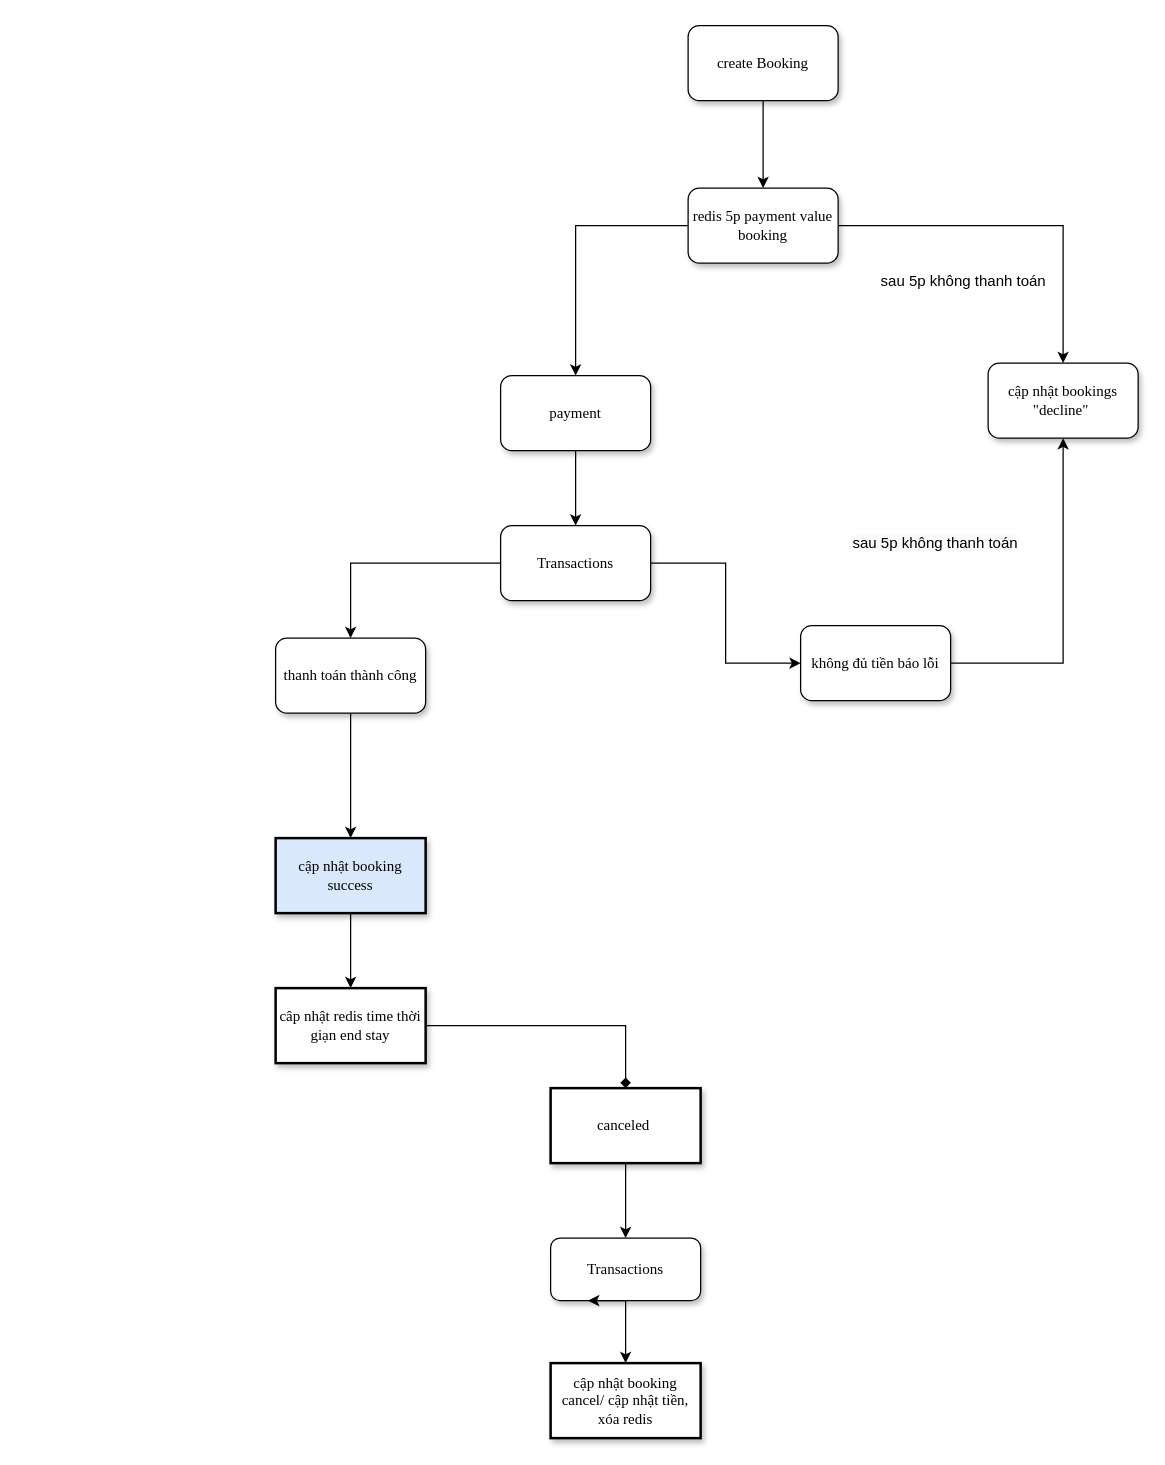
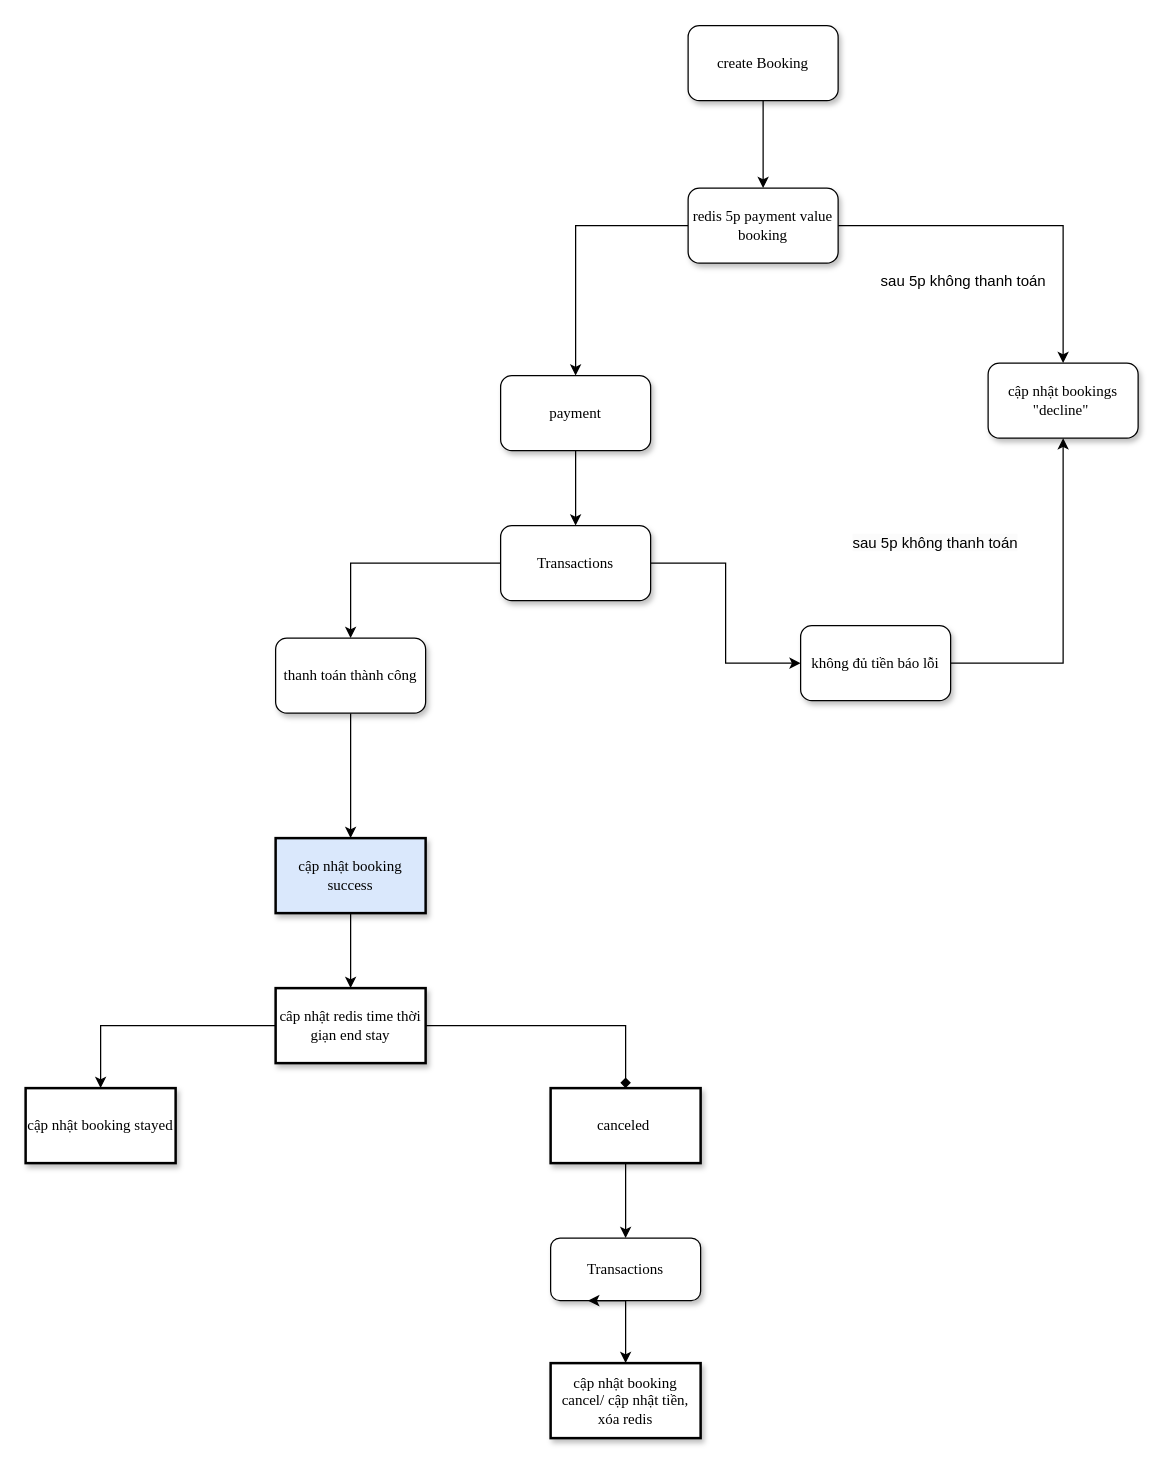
  <mxCell id="0" />
  <mxCell id="1" parent="0" />
  <mxCell id="2" style="edgeStyle=orthogonalEdgeStyle;rounded=0;orthogonalLoop=1;jettySize=auto;html=1;entryX=0.5;entryY=0;entryDx=0;entryDy=0;" edge="1" parent="1" source="3" target="6"><mxGeometry relative="1" as="geometry" /></mxCell>
  <mxCell id="3" value="create Booking" style="whiteSpace=wrap;html=1;rounded=1;shadow=1;labelBackgroundColor=none;strokeWidth=1;fontFamily=Verdana;fontSize=12;align=center;" parent="1" vertex="1"><mxGeometry x="550" y="20" width="120" height="60" as="geometry" /></mxCell>
  <mxCell id="4" style="edgeStyle=orthogonalEdgeStyle;rounded=0;orthogonalLoop=1;jettySize=auto;html=1;entryX=0.5;entryY=0;entryDx=0;entryDy=0;" edge="1" parent="1" source="6" target="9"><mxGeometry relative="1" as="geometry" /></mxCell>
  <mxCell id="5" style="edgeStyle=orthogonalEdgeStyle;rounded=0;orthogonalLoop=1;jettySize=auto;html=1;entryX=0.5;entryY=0;entryDx=0;entryDy=0;" edge="1" parent="1" source="6" target="8"><mxGeometry relative="1" as="geometry" /></mxCell>
  <mxCell id="6" value="redis 5p payment value booking" style="whiteSpace=wrap;html=1;rounded=1;shadow=1;labelBackgroundColor=none;strokeWidth=1;fontFamily=Verdana;fontSize=12;align=center;" parent="1" vertex="1"><mxGeometry x="550" y="150" width="120" height="60" as="geometry" /></mxCell>
  <mxCell id="7" style="edgeStyle=orthogonalEdgeStyle;rounded=0;orthogonalLoop=1;jettySize=auto;html=1;entryX=0.5;entryY=0;entryDx=0;entryDy=0;" edge="1" parent="1" source="8" target="14"><mxGeometry relative="1" as="geometry" /></mxCell>
  <mxCell id="8" value="&lt;span&gt;payment&lt;/span&gt;" style="whiteSpace=wrap;html=1;rounded=1;shadow=1;labelBackgroundColor=none;strokeWidth=1;fontFamily=Verdana;fontSize=12;align=center;" parent="1" vertex="1"><mxGeometry x="400" y="300" width="120" height="60" as="geometry" /></mxCell>
  <mxCell id="9" value="cập nhật bookings&lt;br&gt;&quot;decline&quot;&amp;nbsp;" style="whiteSpace=wrap;html=1;rounded=1;shadow=1;labelBackgroundColor=none;strokeWidth=1;fontFamily=Verdana;fontSize=12;align=center;" parent="1" vertex="1"><mxGeometry x="790" y="290" width="120" height="60" as="geometry" /></mxCell>
  <mxCell id="10" style="edgeStyle=orthogonalEdgeStyle;rounded=0;orthogonalLoop=1;jettySize=auto;html=1;entryX=0.5;entryY=0;entryDx=0;entryDy=0;" edge="1" parent="1" source="11" target="16"><mxGeometry relative="1" as="geometry" /></mxCell>
  <mxCell id="11" value="&lt;span&gt;thanh toán thành công&lt;/span&gt;" style="whiteSpace=wrap;html=1;rounded=1;shadow=1;labelBackgroundColor=none;strokeWidth=1;fontFamily=Verdana;fontSize=12;align=center;" parent="1" vertex="1"><mxGeometry x="220" y="510" width="120" height="60" as="geometry" /></mxCell>
  <mxCell id="12" style="edgeStyle=orthogonalEdgeStyle;rounded=0;orthogonalLoop=1;jettySize=auto;html=1;entryX=0;entryY=0.5;entryDx=0;entryDy=0;" edge="1" parent="1" source="14" target="19"><mxGeometry relative="1" as="geometry"><mxPoint x="780" y="490" as="targetPoint" /></mxGeometry></mxCell>
  <mxCell id="13" style="edgeStyle=orthogonalEdgeStyle;rounded=0;orthogonalLoop=1;jettySize=auto;html=1;entryX=0.5;entryY=0;entryDx=0;entryDy=0;" edge="1" parent="1" source="14" target="11"><mxGeometry relative="1" as="geometry" /></mxCell>
  <mxCell id="14" value="Transactions" style="whiteSpace=wrap;html=1;rounded=1;shadow=1;labelBackgroundColor=none;strokeWidth=1;fontFamily=Verdana;fontSize=12;align=center;" parent="1" vertex="1"><mxGeometry x="400" y="420" width="120" height="60" as="geometry" /></mxCell>
  <mxCell id="15" style="edgeStyle=orthogonalEdgeStyle;rounded=0;orthogonalLoop=1;jettySize=auto;html=1;" edge="1" parent="1" source="16" target="23"><mxGeometry relative="1" as="geometry" /></mxCell>
  <mxCell id="16" value="cập nhật booking success" style="whiteSpace=wrap;html=1;rounded=0;shadow=1;labelBackgroundColor=none;strokeWidth=2;fontFamily=Verdana;fontSize=12;align=center;fillColor=#dae8fc;" parent="1" vertex="1"><mxGeometry x="220" y="670" width="120" height="60" as="geometry" /></mxCell>
  <mxCell id="17" value="sau 5p không thanh toán" style="text;html=1;align=center;verticalAlign=middle;resizable=0;points=[];autosize=1;strokeColor=none;fillColor=none;" vertex="1" parent="1"><mxGeometry x="690" y="210" width="160" height="30" as="geometry" /></mxCell>
  <mxCell id="18" style="edgeStyle=orthogonalEdgeStyle;rounded=0;orthogonalLoop=1;jettySize=auto;html=1;entryX=0.5;entryY=1;entryDx=0;entryDy=0;" edge="1" parent="1" source="19" target="9"><mxGeometry relative="1" as="geometry" /></mxCell>
  <mxCell id="19" value="không đủ tiền báo lỗi" style="whiteSpace=wrap;html=1;rounded=1;shadow=1;labelBackgroundColor=none;strokeWidth=1;fontFamily=Verdana;fontSize=12;align=center;" vertex="1" parent="1"><mxGeometry x="640" y="500" width="120" height="60" as="geometry" /></mxCell>
  <mxCell id="20" value="&lt;span style=&quot;color: rgb(0, 0, 0); font-family: Helvetica; font-size: 12px; font-style: normal; font-variant-ligatures: normal; font-variant-caps: normal; font-weight: 400; letter-spacing: normal; orphans: 2; text-align: center; text-indent: 0px; text-transform: none; widows: 2; word-spacing: 0px; -webkit-text-stroke-width: 0px; background-color: rgb(251, 251, 251); text-decoration-thickness: initial; text-decoration-style: initial; text-decoration-color: initial; float: none; display: inline !important;&quot;&gt;sau 5p không thanh toán&lt;/span&gt;" style="text;whiteSpace=wrap;html=1;" vertex="1" parent="1"><mxGeometry x="680" y="420" width="170" height="40" as="geometry" /></mxCell>
  <mxCell id="21" style="edgeStyle=orthogonalEdgeStyle;rounded=0;orthogonalLoop=1;jettySize=auto;html=1;entryX=0.5;entryY=0;entryDx=0;entryDy=0;endArrow=diamond;" edge="1" parent="1" source="23" target="25"><mxGeometry relative="1" as="geometry"><mxPoint x="540" y="770" as="targetPoint" /></mxGeometry></mxCell>
+ <mxCell id="22" style="edgeStyle=orthogonalEdgeStyle;rounded=0;orthogonalLoop=1;jettySize=auto;html=1;entryX=0.5;entryY=0;entryDx=0;entryDy=0;" edge="1" parent="1" source="23" target="29"><mxGeometry relative="1" as="geometry"><mxPoint x="120" y="720" as="targetPoint" /></mxGeometry></mxCell>
  <mxCell id="23" value="câp nhật redis time thời giạn end stay" style="whiteSpace=wrap;html=1;rounded=0;shadow=1;labelBackgroundColor=none;strokeWidth=2;fontFamily=Verdana;fontSize=12;align=center;" vertex="1" parent="1"><mxGeometry x="220" y="790" width="120" height="60" as="geometry" /></mxCell>
  <mxCell id="24" style="edgeStyle=orthogonalEdgeStyle;rounded=0;orthogonalLoop=1;jettySize=auto;html=1;" edge="1" parent="1" source="25" target="28"><mxGeometry relative="1" as="geometry" /></mxCell>
  <mxCell id="25" value="canceled&amp;nbsp;" style="whiteSpace=wrap;html=1;rounded=0;shadow=1;labelBackgroundColor=none;strokeWidth=2;fontFamily=Verdana;fontSize=12;align=center;" vertex="1" parent="1"><mxGeometry x="440" y="870" width="120" height="60" as="geometry" /></mxCell>
  <mxCell id="26" value="cập nhật booking cancel/ cập nhật tiền, xóa redis" style="whiteSpace=wrap;html=1;rounded=0;shadow=1;labelBackgroundColor=none;strokeWidth=2;fontFamily=Verdana;fontSize=12;align=center;" vertex="1" parent="1"><mxGeometry x="440" y="1090" width="120" height="60" as="geometry" /></mxCell>
  <mxCell id="27" style="edgeStyle=orthogonalEdgeStyle;rounded=0;orthogonalLoop=1;jettySize=auto;html=1;entryX=0.5;entryY=0;entryDx=0;entryDy=0;" edge="1" parent="1" source="28" target="26"><mxGeometry relative="1" as="geometry" /></mxCell>
  <mxCell id="28" value="Transactions" style="whiteSpace=wrap;html=1;rounded=1;shadow=1;labelBackgroundColor=none;strokeWidth=1;fontFamily=Verdana;fontSize=12;align=center;" vertex="1" parent="1"><mxGeometry x="440" y="990" width="120" height="50" as="geometry" /></mxCell>
+ <mxCell id="29" value="cập nhật booking stayed" style="whiteSpace=wrap;html=1;rounded=0;shadow=1;labelBackgroundColor=none;strokeWidth=2;fontFamily=Verdana;fontSize=12;align=center;" vertex="1" parent="1"><mxGeometry y="870" width="120" height="60" as="geometry" x="20" /></mxCell>
  <mxCell id="30" style="edgeStyle=orthogonalEdgeStyle;rounded=0;orthogonalLoop=1;jettySize=auto;html=1;exitX=0.5;exitY=1;exitDx=0;exitDy=0;entryX=0.25;entryY=1;entryDx=0;entryDy=0;" edge="1" parent="1" source="28" target="28"><mxGeometry relative="1" as="geometry" /></mxCell>
